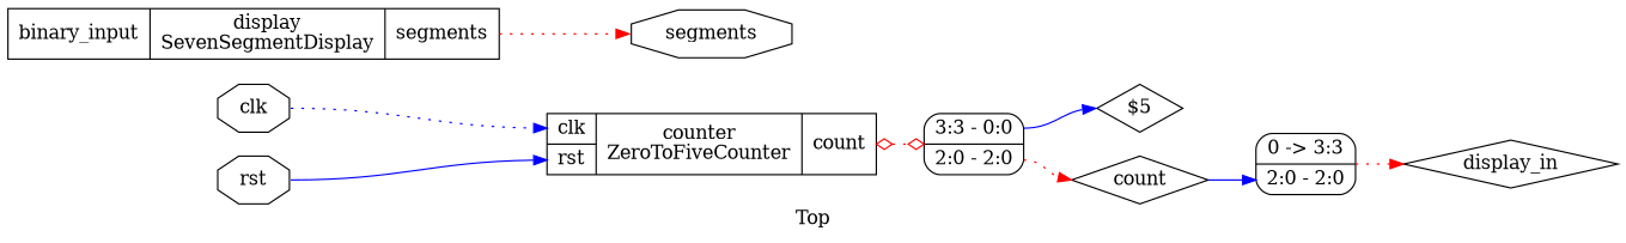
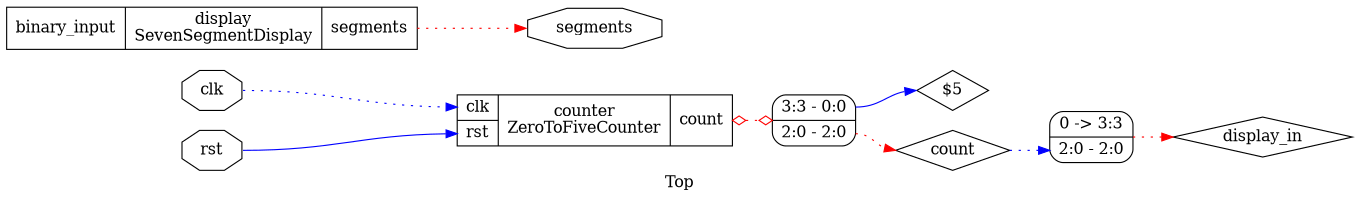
  digraph {
    label=Top
    rankdir=LR
    remincross=true
    node [color=black fontcolor=black shape=record]
    edge [color=red fontcolor=black headport=w style=dotted tailport=e]
    n1 [label=display_in shape=diamond]
    n2 [label="{{<p7> binary_input}|display\nSevenSegmentDisplay|{<p4> segments}}" color="" fontcolor=""]
    n3 [label=segments shape=octagon]
    n4 [label=count shape=diamond]
    n5 [label="0 -&gt; 3:3 |<s0> 2:0 - 2:0 " style=rounded]
    n6 [label=rst shape=octagon]
    n7 [label="{{<p6> clk|<p5> rst}|counter\nZeroToFiveCounter|{<p3> count}}" color="" fontcolor=""]
    n8 [label="<s1> 3:3 - 0:0 |<s0> 2:0 - 2:0 " style=rounded]
    n9 [label=clk shape=octagon]
    n10 [label="$5" shape=diamond color="" fontcolor=""]
    n2 -> n3 [tailport="p4:e"]
-   n4 -> n5 [color=blue headport="s0:w" style=solid]
+   n4 -> n5 [color=blue headport="s0:w"]
    n5 -> n1
    n6 -> n7 [color=blue headport="p5:w" style=solid]
    n7 -> n8 [arrowhead=odiamond arrowtail=odiamond dir=both tailport="p3:e"]
    n8 -> n4 [tailport="s0:e"]
    n8 -> n10 [color=blue style=solid tailport="s1:e"]
    n9 -> n7 [color=blue headport="p6:w"]
  }
